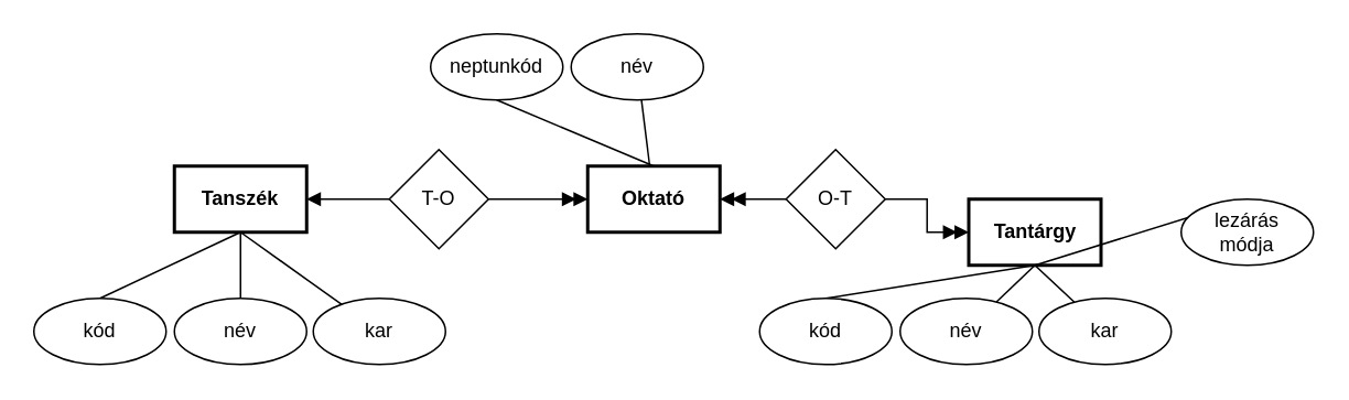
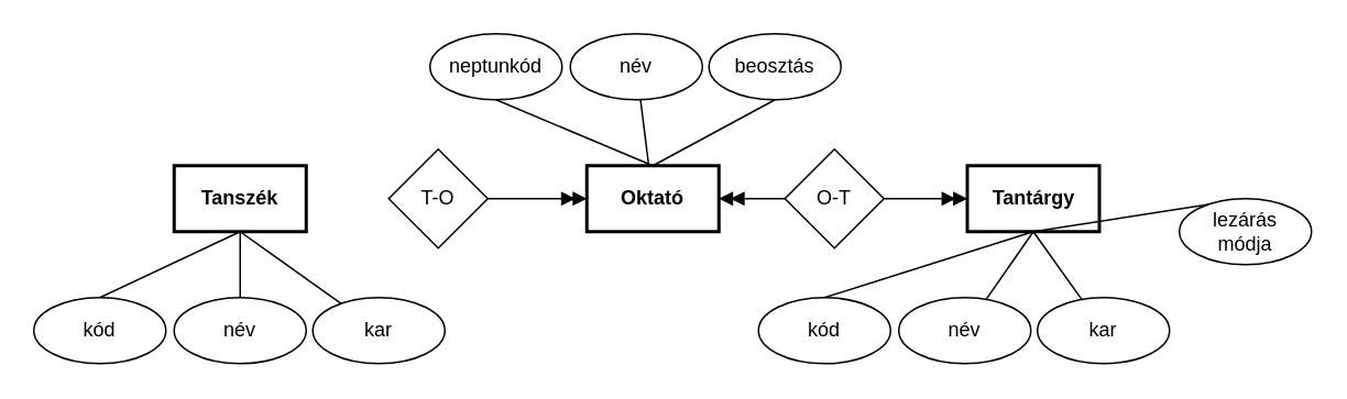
  <mxCell id="0" />
  <mxCell id="1" parent="0" />
  <mxCell id="2" value="Tanszék" style="rounded=0;whiteSpace=wrap;html=1;strokeWidth=2;fontStyle=1" vertex="1" parent="1"><mxGeometry x="105" y="100" width="80" height="40" as="geometry" /></mxCell>
  <mxCell id="3" value="" style="rounded=0;orthogonalLoop=1;jettySize=auto;html=1;endArrow=none;startFill=0;" edge="1" parent="1" source="6" target="15"><mxGeometry relative="1" as="geometry" /></mxCell>
+ <mxCell id="4" style="rounded=0;orthogonalLoop=1;jettySize=auto;html=1;entryX=0.5;entryY=1;entryDx=0;entryDy=0;endArrow=none;startFill=0;exitX=0.5;exitY=0;exitDx=0;exitDy=0;" edge="1" parent="1" source="6" target="16"><mxGeometry relative="1" as="geometry" /></mxCell>
  <mxCell id="5" style="rounded=0;orthogonalLoop=1;jettySize=auto;html=1;entryX=0.5;entryY=1;entryDx=0;entryDy=0;endArrow=none;startFill=0;exitX=0.5;exitY=0;exitDx=0;exitDy=0;" edge="1" parent="1" source="6" target="14"><mxGeometry relative="1" as="geometry" /></mxCell>
  <mxCell id="6" value="Oktató" style="rounded=0;whiteSpace=wrap;html=1;strokeWidth=2;fontStyle=1" vertex="1" parent="1"><mxGeometry x="355" y="100" width="80" height="40" as="geometry" /></mxCell>
- <mxCell id="7" value="Tantárgy" style="rounded=0;whiteSpace=wrap;html=1;strokeWidth=2;fontStyle=1" vertex="1" parent="1"><mxGeometry x="585.5" y="120" width="80" height="40" as="geometry" /></mxCell>
+ <mxCell id="7" value="Tantárgy" style="rounded=0;whiteSpace=wrap;html=1;strokeWidth=2;fontStyle=1" vertex="1" parent="1"><mxGeometry x="585.5" y="100" width="80" height="40" as="geometry" /></mxCell>
  <mxCell id="8" style="rounded=0;orthogonalLoop=1;jettySize=auto;html=1;entryX=0.5;entryY=1;entryDx=0;entryDy=0;endArrow=none;startFill=0;exitX=0.5;exitY=0;exitDx=0;exitDy=0;" edge="1" parent="1" source="9" target="2"><mxGeometry relative="1" as="geometry" /></mxCell>
  <mxCell id="9" value="kód" style="ellipse;whiteSpace=wrap;html=1;" vertex="1" parent="1"><mxGeometry x="20" y="180" width="80" height="40" as="geometry" /></mxCell>
  <mxCell id="10" style="rounded=0;orthogonalLoop=1;jettySize=auto;html=1;entryX=0.5;entryY=1;entryDx=0;entryDy=0;endArrow=none;startFill=0;" edge="1" parent="1" source="11" target="2"><mxGeometry relative="1" as="geometry"><mxPoint x="165" y="150" as="targetPoint" /></mxGeometry></mxCell>
  <mxCell id="11" value="név" style="ellipse;whiteSpace=wrap;html=1;" vertex="1" parent="1"><mxGeometry x="105" y="180" width="80" height="40" as="geometry" /></mxCell>
  <mxCell id="12" style="rounded=0;orthogonalLoop=1;jettySize=auto;html=1;entryX=0.5;entryY=1;entryDx=0;entryDy=0;endArrow=none;startFill=0;" edge="1" parent="1" source="13" target="2"><mxGeometry relative="1" as="geometry" /></mxCell>
  <mxCell id="13" value="kar" style="ellipse;whiteSpace=wrap;html=1;" vertex="1" parent="1"><mxGeometry x="189" y="180" width="80" height="40" as="geometry" /></mxCell>
  <mxCell id="14" value="neptunkód" style="ellipse;whiteSpace=wrap;html=1;" vertex="1" parent="1"><mxGeometry x="260" y="20" width="80" height="40" as="geometry" /></mxCell>
  <mxCell id="15" value="név" style="ellipse;whiteSpace=wrap;html=1;" vertex="1" parent="1"><mxGeometry x="345" y="20" width="80" height="40" as="geometry" /></mxCell>
+ <mxCell id="16" value="beosztás" style="ellipse;whiteSpace=wrap;html=1;" vertex="1" parent="1"><mxGeometry x="429" y="20" width="80" height="40" as="geometry" /></mxCell>
  <mxCell id="17" style="rounded=0;orthogonalLoop=1;jettySize=auto;html=1;entryX=0.5;entryY=1;entryDx=0;entryDy=0;exitX=0.5;exitY=0;exitDx=0;exitDy=0;endArrow=none;startFill=0;" edge="1" parent="1" source="18" target="7"><mxGeometry relative="1" as="geometry" /></mxCell>
  <mxCell id="18" value="kód" style="ellipse;whiteSpace=wrap;html=1;" vertex="1" parent="1"><mxGeometry x="459" y="180" width="80" height="40" as="geometry" /></mxCell>
  <mxCell id="19" style="rounded=0;orthogonalLoop=1;jettySize=auto;html=1;entryX=0.5;entryY=1;entryDx=0;entryDy=0;endArrow=none;startFill=0;" edge="1" parent="1" source="20" target="7"><mxGeometry relative="1" as="geometry" /></mxCell>
  <mxCell id="20" value="név" style="ellipse;whiteSpace=wrap;html=1;" vertex="1" parent="1"><mxGeometry x="544" y="180" width="80" height="40" as="geometry" /></mxCell>
  <mxCell id="21" style="rounded=0;orthogonalLoop=1;jettySize=auto;html=1;entryX=0.5;entryY=1;entryDx=0;entryDy=0;endArrow=none;startFill=0;" edge="1" parent="1" source="22" target="7"><mxGeometry relative="1" as="geometry" /></mxCell>
  <mxCell id="22" value="kar" style="ellipse;whiteSpace=wrap;html=1;" vertex="1" parent="1"><mxGeometry x="628" y="180" width="80" height="40" as="geometry" /></mxCell>
  <mxCell id="23" style="rounded=0;orthogonalLoop=1;jettySize=auto;html=1;entryX=0.5;entryY=1;entryDx=0;entryDy=0;exitX=0.5;exitY=0;exitDx=0;exitDy=0;endArrow=none;startFill=0;" edge="1" parent="1" source="24" target="7"><mxGeometry relative="1" as="geometry" /></mxCell>
  <mxCell id="24" value="lezárás&lt;div&gt;módja&lt;/div&gt;" style="ellipse;whiteSpace=wrap;html=1;" vertex="1" parent="1"><mxGeometry x="714" y="120" width="80" height="40" as="geometry" /></mxCell>
- <mxCell id="25" value="" style="edgeStyle=orthogonalEdgeStyle;rounded=0;orthogonalLoop=1;jettySize=auto;html=1;endArrow=block;endFill=1;" edge="1" parent="1" source="27" target="2"><mxGeometry relative="1" as="geometry" /></mxCell>
  <mxCell id="26" value="" style="edgeStyle=orthogonalEdgeStyle;rounded=0;orthogonalLoop=1;jettySize=auto;html=1;endArrow=doubleBlock;endFill=1;" edge="1" parent="1" source="27" target="6"><mxGeometry relative="1" as="geometry" /></mxCell>
  <mxCell id="27" value="T-O" style="rhombus;whiteSpace=wrap;html=1;" vertex="1" parent="1"><mxGeometry x="235" y="90" width="60" height="60" as="geometry" /></mxCell>
  <mxCell id="28" value="" style="edgeStyle=orthogonalEdgeStyle;rounded=0;orthogonalLoop=1;jettySize=auto;html=1;endArrow=doubleBlock;endFill=1;" edge="1" parent="1" source="30" target="6"><mxGeometry relative="1" as="geometry" /></mxCell>
  <mxCell id="29" value="" style="edgeStyle=orthogonalEdgeStyle;rounded=0;orthogonalLoop=1;jettySize=auto;html=1;endArrow=doubleBlock;endFill=1;" edge="1" parent="1" source="30" target="7"><mxGeometry relative="1" as="geometry" /></mxCell>
  <mxCell id="30" value="O-T" style="rhombus;whiteSpace=wrap;html=1;" vertex="1" parent="1"><mxGeometry x="475" y="90" width="60" height="60" as="geometry" /></mxCell>
